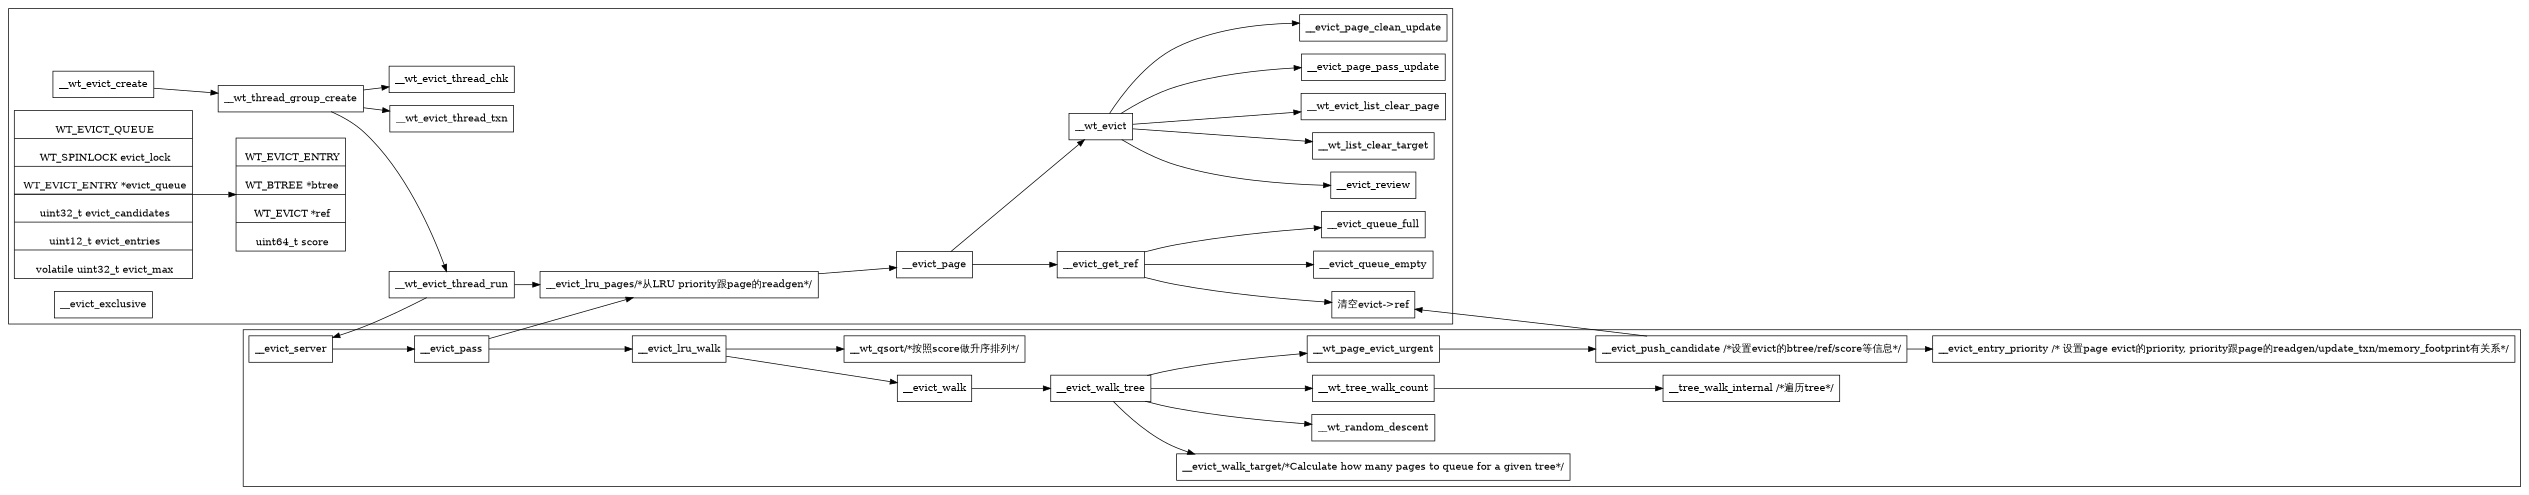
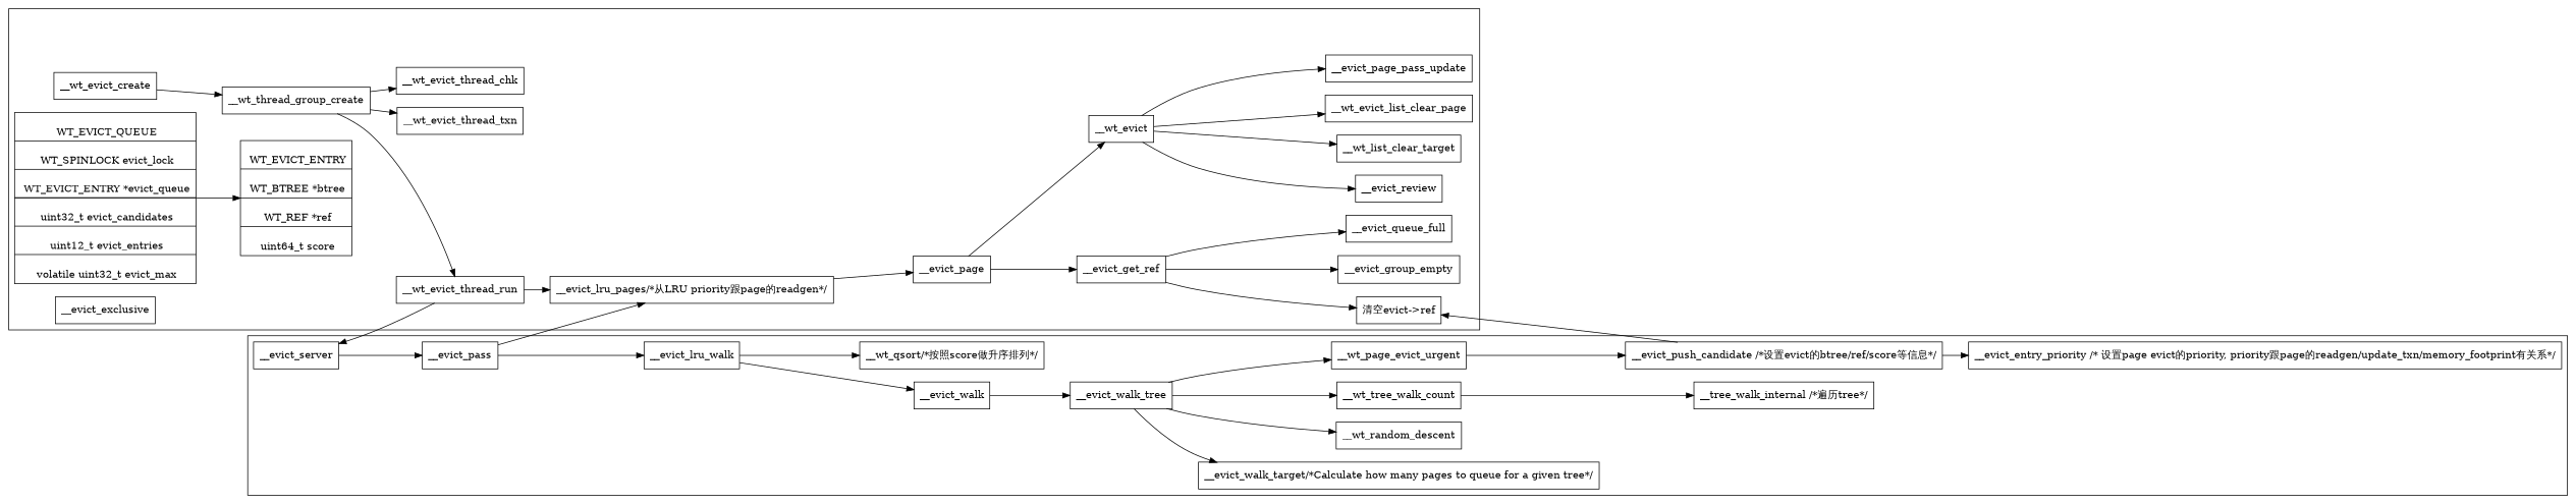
  digraph {
    rankdir=LR
    node [shape=record]
    n1 [label=__wt_evict_create]
    n2 [label=__wt_thread_group_create]
    n3 [label=__wt_evict_thread_chk]
    n4 [label=__wt_evict_thread_run]
    n5 [label=__wt_evict_thread_txn]
    n6 [label="__evict_lru_pages/*从LRU priority跟page的readgen*/"]
    n7 [label=__evict_page]
    n8 [label=__evict_get_ref]
    n9 [label=__wt_evict]
-   n10 [label=__evict_queue_empty]
+   n10 [label=__evict_group_empty]
    n11 [label=__evict_queue_full]
    n12 [label="清空evict\-\>ref"]
    n13 [label=__wt_evict_list_clear_page]
    n14 [label=__evict_page_pass_update]
-   n15 [label=__evict_page_clean_update]
    n16 [label=__evict_review]
    n17 [label=__wt_list_clear_target]
    n18 [label="\n            WT_EVICT_QUEUE|\n            WT_SPINLOCK evict_lock|\n            WT_EVICT_ENTRY *evict_queue|\n            <evict_entry> WT_EVICT_ENTRY *evict_current|\n            uint32_t evict_candidates|\n            uint12_t evict_entries|\n            volatile uint32_t evict_max"]
-   n19 [label="\n            WT_EVICT_ENTRY|\n            WT_BTREE *btree|\n            WT_EVICT *ref|\n            uint64_t score"]
+   n19 [label="\n            WT_EVICT_ENTRY|\n            WT_BTREE *btree|\n            WT_REF *ref|\n            uint64_t score"]
    n20 [label=__evict_exclusive]
    n21 [label=__evict_server]
    n22 [label=__evict_walk_tree]
    n23 [label="__evict_walk_target/*Calculate how many pages to queue for a given tree*/"]
    n24 [label=__wt_random_descent]
    n25 [label=__wt_tree_walk_count]
    n26 [label=__wt_page_evict_urgent]
    n27 [label="__tree_walk_internal /*遍历tree*/"]
    n28 [label="__evict_push_candidate /*设置evict的btree/ref/score等信息*/"]
    n29 [label="__evict_entry_priority /* 设置page evict的priority, priority跟page的readgen/update_txn/memory_footprint有关系*/"]
    n30 [label=__evict_lru_walk]
    n31 [label=__evict_walk]
    n32 [label="__wt_qsort/*按照score做升序排列*/"]
    n33 [label=__evict_pass]
    subgraph cluster_1 {
      n1
      n2
      n3
      n4
      n5
      n6
      n7
      n8
      n9
      n10
      n11
      n12
      n13
      n14
-     n15
      n16
      n17
      n18
      n19
      n20
    }
    subgraph cluster_2 {
      n21
      n22
      n23
      n24
      n25
      n26
      n27
      n28
      n29
      n30
      n31
      n32
      n33
    }
    n1 -> n2
    n2 -> n3
    n2 -> n4
    n2 -> n5
    n4 -> n6
    n4 -> n21
    n6 -> n7
    n7 -> n8
    n7 -> n9
    n8 -> n10
    n8 -> n11
    n8 -> n12
    n9 -> n13
    n9 -> n14
-   n9 -> n15
    n9 -> n16
    n9 -> n17
    n18 -> n19 [tailport=evict_entry]
    n21 -> n33
    n22 -> n23
    n22 -> n24
    n22 -> n25
    n22 -> n26
    n25 -> n27
    n26 -> n28
    n28 -> n12
    n28 -> n29
    n30 -> n31
    n30 -> n32
    n31 -> n22
    n33 -> n6
    n33 -> n30
  }
